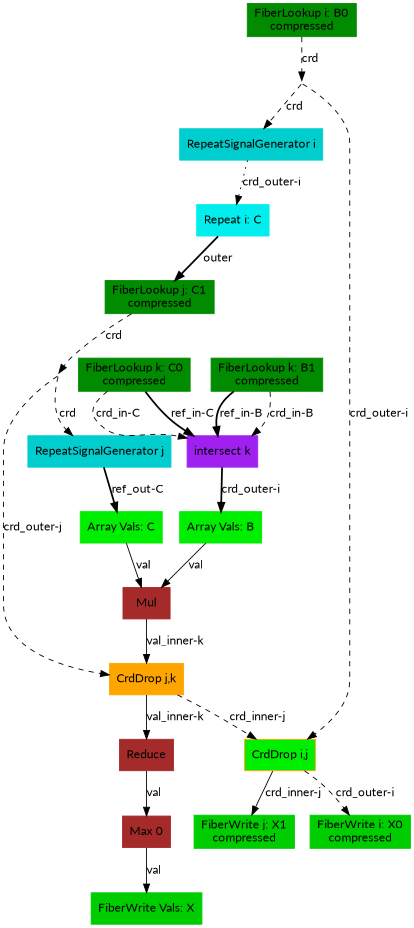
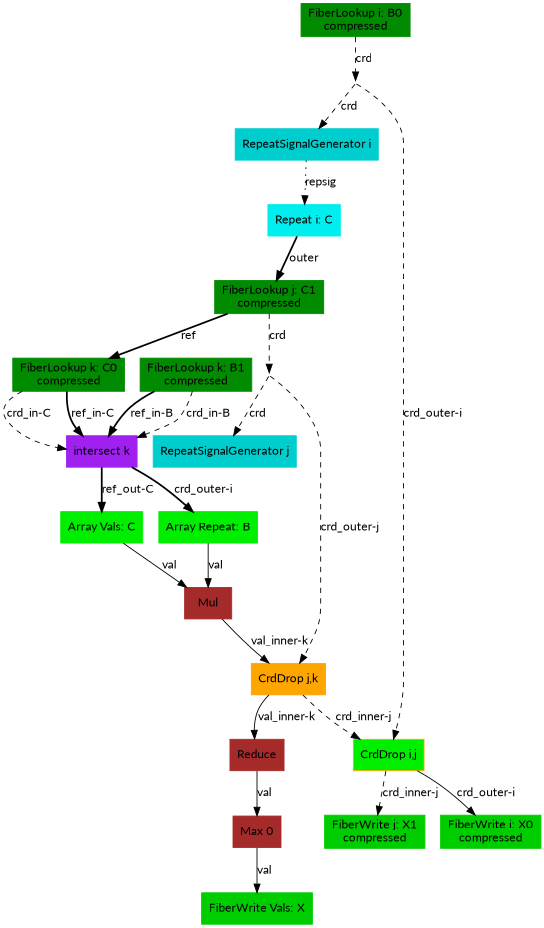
  digraph {
    fontname=Lato
    node [color=green4 fontname=Lato shape=box style=filled type=fiberlookup]
    edge [fontname=Lato style=dashed type=crd]
    n1 [format=compressed index=i label="FiberLookup i: B0\ncompressed" root=true src=true tensor=B]
    16 [shape=point style=invis type=broadcast color=""]
    n3 [color=cyan3 index=i label="RepeatSignalGenerator i" type=repsiggen]
    n4 [color=orange fillcolor=green2 inner=j label="CrdDrop i,j" outer=i type=crddrop]
    n5 [color=cyan2 index=i label="Repeat i: C" root=true tensor=C type=repeat]
    n6 [color=green3 crdsize=B0_dim format=compressed index=i label="FiberWrite i: X0\ncompressed" segsize=2 sink=true tensor=X type=fiberwrite]
    n7 [color=green3 crdsize="B0_dim*C1_dim" format=compressed index=j label="FiberWrite j: X1\ncompressed" segsize="B0_dim+1" sink=true tensor=X type=fiberwrite]
    n8 [format=compressed index=j label="FiberLookup j: C1\ncompressed" root=false src=true tensor=C]
    12 [shape=point style=invis type=broadcast color=""]
    n10 [format=compressed index=k label="FiberLookup k: C0\ncompressed" root=false src=true tensor=C]
    n11 [color=cyan3 index=j label="RepeatSignalGenerator j" type=repsiggen]
    n12 [color=orange inner=k label="CrdDrop j,k" outer=j type=crddrop]
    n13 [color=purple index=k label="intersect k" type=intersect]
    n14 [color=brown label=Reduce type=reduce]
    n15 [format=compressed index=k label="FiberLookup k: B1\ncompressed" root=false src=true tensor=B]
-   n16 [color=green2 label="Array Vals: B" tensor=B type=arrayvals]
+   n16 [color=green2 label="Array Repeat: B" tensor=B type=arrayvals]
    n17 [color=green2 label="Array Vals: C" tensor=C type=arrayvals]
    n18 [color=brown label=Mul type=mul]
    n19 [color=brown label="Max 0" type=max]
    n20 [color=green3 label="FiberWrite Vals: X" sink=true tensor=X type=fiberwrite]
    n1 -> 16 [label=crd]
    16 -> n3 [label=crd]
    16 -> n4 [label="crd_outer-i"]
-   n3 -> n5 [label="crd_outer-i" style=dotted type=repsig]
-   n4 -> n6 [label="crd_outer-i"]
-   n4 -> n7 [label="crd_inner-j" style=solid]
+   n3 -> n5 [label=repsig style=dotted type=repsig]
+   n4 -> n6 [label="crd_outer-i" style=solid]
+   n4 -> n7 [label="crd_inner-j"]
    n5 -> n8 [label=outer style=bold type=ref]
    n8 -> 12 [label=crd]
+   n8 -> n10 [label=ref style=bold type=ref]
    12 -> n11 [label=crd]
    12 -> n12 [label="crd_outer-j"]
    n10 -> n13 [label="crd_in-C"]
    n10 -> n13 [label="ref_in-C" style=bold type=ref]
    n12 -> n4 [label="crd_inner-j"]
    n12 -> n14 [label="val_inner-k" type=val style=""]
    n13 -> n16 [label="crd_outer-i" style=bold type=ref]
-   n11 -> n17 [label="ref_out-C" style=bold type=ref]
+   n13 -> n17 [label="ref_out-C" style=bold type=ref]
    n14 -> n19 [label=val type=val style=""]
    n15 -> n13 [label="crd_in-B"]
    n15 -> n13 [label="ref_in-B" style=bold type=ref]
    n16 -> n18 [label=val type=val style=""]
    n17 -> n18 [label=val type=val style=""]
    n18 -> n12 [label="val_inner-k" type=val style=""]
    n19 -> n20 [label=val type=val style=""]
  }
